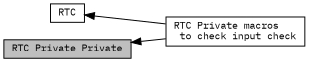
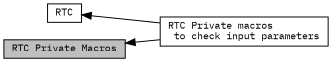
  digraph {
    fontname="IBM Plex Mono"
    rankdir=LR
    node [color=black fillcolor=white fontname="IBM Plex Mono" fontsize=10 shape=box style=filled]
    edge [dir=back fontname="IBM Plex Mono" fontsize=10 labelfontname=Helvetica labelfontsize=10 shape=plaintext style=solid]
    n1 [height=0.2 label=RTC width=0.4]
-   n2 [height=0.2 label="RTC Private macros\l to check input check" width=0.4]
-   n3 [fillcolor=grey75 fontcolor=black height=0.2 label="RTC Private Private" width=0.4]
+   n2 [height=0.2 label="RTC Private macros\l to check input parameters" width=0.4]
+   n3 [fillcolor=grey75 fontcolor=black height=0.2 label="RTC Private Macros" width=0.4]
    n1 -> n2
    n3 -> n2
  }
